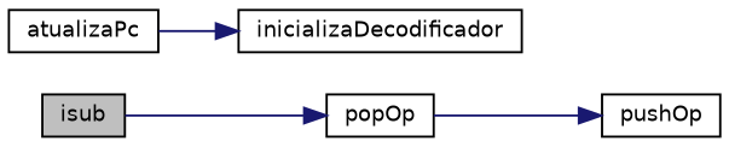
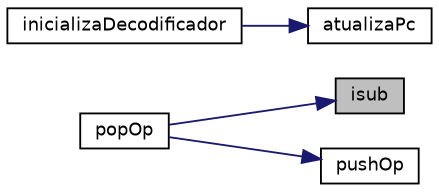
  digraph {
    rankdir=LR
    node [color=black fillcolor=white fontname=Helvetica fontsize=10 shape=record style=filled]
    edge [color=midnightblue fontname=Helvetica fontsize=10 labelfontname=Helvetica labelfontsize=10 style=solid]
    n1 [fillcolor=grey75 fontcolor=black height=0.2 label=isub width=0.4]
    n2 [height=0.2 label=popOp width=0.4]
    n3 [height=0.2 label=pushOp width=0.4]
    n4 [height=0.2 label=atualizaPc width=0.4]
    n5 [height=0.2 label=inicializaDecodificador width=0.4]
-   n1 -> n2
+   n2 -> n1
    n2 -> n3
-   n4 -> n5
+   n5 -> n4
  }
